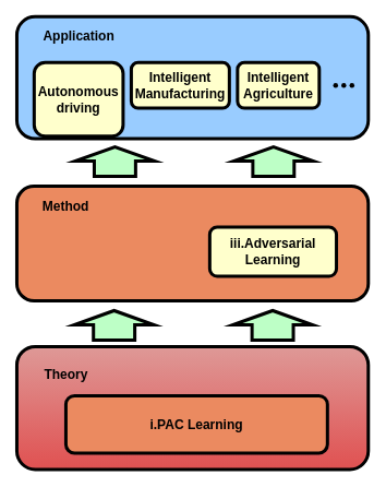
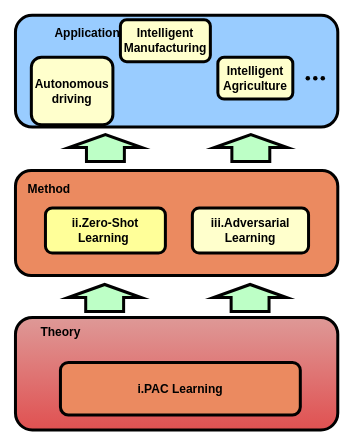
  <mxCell id="0" />
  <mxCell id="1" parent="0" />
  <mxCell id="2" value="" style="group" parent="1" vertex="1" connectable="0"><mxGeometry x="20" y="423" width="430" height="150" as="geometry" /></mxCell>
  <mxCell id="3" value="" style="rounded=1;whiteSpace=wrap;html=1;strokeWidth=4;fillColor=#DE9997;strokeColor=#000000;fillStyle=auto;gradientColor=#E05151;" parent="2" vertex="1"><mxGeometry width="430.0" height="150" as="geometry" /></mxCell>
  <mxCell id="4" value="&lt;b&gt;&lt;font style=&quot;font-size: 16px;&quot;&gt;i.PAC Learning&lt;/font&gt;&lt;/b&gt;" style="rounded=1;whiteSpace=wrap;html=1;strokeWidth=4;fillColor=#eb8a60;strokeColor=#000000;" parent="2" vertex="1"><mxGeometry x="60" y="60" width="320" height="70" as="geometry" /></mxCell>
- <mxCell id="5" value="Theory" style="text;html=1;strokeColor=none;fillColor=none;align=center;verticalAlign=middle;whiteSpace=wrap;rounded=0;fontStyle=1;fontSize=16;" parent="2" vertex="1"><mxGeometry x="30.001" y="19" width="61.429" height="30" as="geometry" /></mxCell>
+ <mxCell id="5" value="Theory" style="text;html=1;strokeColor=none;fillColor=none;align=center;verticalAlign=middle;whiteSpace=wrap;rounded=0;fontStyle=1;fontSize=16;" parent="2" vertex="1"><mxGeometry x="30.001" y="4" width="61.429" height="30" as="geometry" /></mxCell>
  <mxCell id="6" value="" style="group;fillColor=default;" parent="1" vertex="1" connectable="0"><mxGeometry x="20" y="20" width="430" height="148.97" as="geometry" /></mxCell>
  <mxCell id="7" value="" style="rounded=1;whiteSpace=wrap;html=1;strokeWidth=4;fillColor=#99CCFF;strokeColor=#000000;" parent="6" vertex="1"><mxGeometry width="430" height="148.97" as="geometry" /></mxCell>
  <mxCell id="8" value="&lt;span style=&quot;font-size: 16px;&quot;&gt;&lt;b&gt;Autonomous&lt;br&gt;driving&lt;br&gt;&lt;/b&gt;&lt;/span&gt;" style="rounded=1;whiteSpace=wrap;html=1;strokeWidth=4;fillColor=#FFFFCC;" parent="6" vertex="1"><mxGeometry x="21.19" y="55.87" width="108.81" height="90" as="geometry" /></mxCell>
- <mxCell id="9" value="&lt;b&gt;&lt;font style=&quot;font-size: 16px;&quot;&gt;Intelligent&lt;br&gt;Manufacturing&lt;/font&gt;&lt;/b&gt;" style="rounded=1;whiteSpace=wrap;html=1;strokeWidth=4;fillColor=#FFFFCC;" parent="6" vertex="1"><mxGeometry x="140" y="55.87" width="120" height="55.86" as="geometry" /></mxCell>
+ <mxCell id="9" value="&lt;b&gt;&lt;font style=&quot;font-size: 16px;&quot;&gt;Intelligent&lt;br&gt;Manufacturing&lt;/font&gt;&lt;/b&gt;" style="rounded=1;whiteSpace=wrap;html=1;strokeWidth=4;fillColor=#FFFFCC;" parent="6" vertex="1"><mxGeometry x="140" y="5.87" width="120" height="55.86" as="geometry" /></mxCell>
  <mxCell id="10" value="&lt;b&gt;&lt;font style=&quot;font-size: 16px;&quot;&gt;Intelligent&lt;br&gt;Agriculture&lt;br&gt;&lt;/font&gt;&lt;/b&gt;" style="rounded=1;whiteSpace=wrap;html=1;strokeWidth=4;fillColor=#FFFFCC;" parent="6" vertex="1"><mxGeometry x="270" y="55.87" width="100" height="55.86" as="geometry" /></mxCell>
- <mxCell id="11" value="Application" style="text;html=1;strokeColor=none;fillColor=none;align=center;verticalAlign=middle;whiteSpace=wrap;rounded=0;fontStyle=1;fontSize=16;" parent="6" vertex="1"><mxGeometry x="45.6" y="9.315" width="60" height="27.931" as="geometry" /></mxCell>
+ <mxCell id="11" value="Application" style="text;html=1;strokeColor=none;fillColor=none;align=center;verticalAlign=middle;whiteSpace=wrap;rounded=0;fontStyle=1;fontSize=16;" parent="6" vertex="1"><mxGeometry x="65.6" y="9.315" width="60" height="27.931" as="geometry" /></mxCell>
  <mxCell id="12" value="" style="shape=waypoint;sketch=0;fillStyle=solid;size=6;pointerEvents=1;points=[];fillColor=none;resizable=0;rotatable=0;perimeter=centerPerimeter;snapToPoint=1;" parent="6" vertex="1"><mxGeometry x="380.0" y="73.799" width="20" height="20" as="geometry" /></mxCell>
  <mxCell id="13" value="" style="shape=waypoint;sketch=0;fillStyle=solid;size=6;pointerEvents=1;points=[];fillColor=none;resizable=0;rotatable=0;perimeter=centerPerimeter;snapToPoint=1;" parent="6" vertex="1"><mxGeometry x="390.002" y="73.799" width="20" height="20" as="geometry" /></mxCell>
  <mxCell id="14" value="" style="shape=waypoint;sketch=0;fillStyle=solid;size=6;pointerEvents=1;points=[];fillColor=none;resizable=0;rotatable=0;perimeter=centerPerimeter;snapToPoint=1;" parent="6" vertex="1"><mxGeometry x="400.004" y="73.799" width="20" height="20" as="geometry" /></mxCell>
  <mxCell id="15" value="" style="shape=flexArrow;endArrow=classic;html=1;rounded=0;width=47.586;endSize=4.448;strokeWidth=4;endWidth=42.663;fillColor=#BDFFC6;" parent="1" edge="1"><mxGeometry width="50" height="50" relative="1" as="geometry"><mxPoint x="334" y="217" as="sourcePoint" /><mxPoint x="334" y="177" as="targetPoint" /><Array as="points" /></mxGeometry></mxCell>
  <mxCell id="16" value="" style="shape=flexArrow;endArrow=classic;html=1;rounded=0;width=47.586;endSize=4.448;strokeWidth=4;endWidth=42.663;fillColor=#BDFFC6;" parent="1" edge="1"><mxGeometry width="50" height="50" relative="1" as="geometry"><mxPoint x="140" y="217" as="sourcePoint" /><mxPoint x="140" y="177" as="targetPoint" /><Array as="points" /></mxGeometry></mxCell>
  <mxCell id="17" value="" style="rounded=1;whiteSpace=wrap;html=1;strokeWidth=4;fillColor=#EB8A60;strokeColor=#000000;" parent="1" vertex="1"><mxGeometry x="20" y="227" width="430" height="140" as="geometry" /></mxCell>
+ <mxCell id="18" value="&lt;span style=&quot;font-size: 16px;&quot;&gt;&lt;b&gt;ii.Zero-Shot&lt;br&gt;Learning&amp;nbsp;&lt;/b&gt;&lt;/span&gt;" style="rounded=1;whiteSpace=wrap;html=1;strokeWidth=4;fillColor=#FFFF99;" parent="1" vertex="1"><mxGeometry x="60" y="277" width="160" height="60" as="geometry" /></mxCell>
  <mxCell id="19" value="&lt;span style=&quot;font-size: 16px;&quot;&gt;&lt;b&gt;iii.Adversarial&lt;br&gt;Learning&lt;br&gt;&lt;/b&gt;&lt;/span&gt;" style="rounded=1;whiteSpace=wrap;html=1;strokeWidth=4;fillColor=#ffffcc;" parent="1" vertex="1"><mxGeometry x="256" y="277" width="155" height="60" as="geometry" /></mxCell>
- <mxCell id="20" value="Method" style="text;html=1;strokeColor=none;fillColor=none;align=center;verticalAlign=middle;whiteSpace=wrap;rounded=0;fontStyle=1;fontSize=16;" parent="1" vertex="1"><mxGeometry x="50" y="237" width="60" height="30" as="geometry" /></mxCell>
+ <mxCell id="20" value="Method" style="text;html=1;strokeColor=none;fillColor=none;align=center;verticalAlign=middle;whiteSpace=wrap;rounded=0;fontStyle=1;fontSize=16;" parent="1" vertex="1"><mxGeometry x="35" y="237" width="60" height="30" as="geometry" /></mxCell>
  <mxCell id="21" value="" style="shape=flexArrow;endArrow=classic;html=1;rounded=0;width=47.586;endSize=4.448;strokeWidth=4;endWidth=42.663;fillColor=#BDFFC6;" parent="1" edge="1"><mxGeometry width="50" height="50" relative="1" as="geometry"><mxPoint x="333" y="417" as="sourcePoint" /><mxPoint x="333" y="377" as="targetPoint" /><Array as="points" /></mxGeometry></mxCell>
  <mxCell id="22" value="" style="shape=flexArrow;endArrow=classic;html=1;rounded=0;width=47.586;endSize=4.448;strokeWidth=4;endWidth=42.663;fillColor=#BDFFC6;" parent="1" edge="1"><mxGeometry width="50" height="50" relative="1" as="geometry"><mxPoint x="139" y="417" as="sourcePoint" /><mxPoint x="139" y="377" as="targetPoint" /><Array as="points" /></mxGeometry></mxCell>
